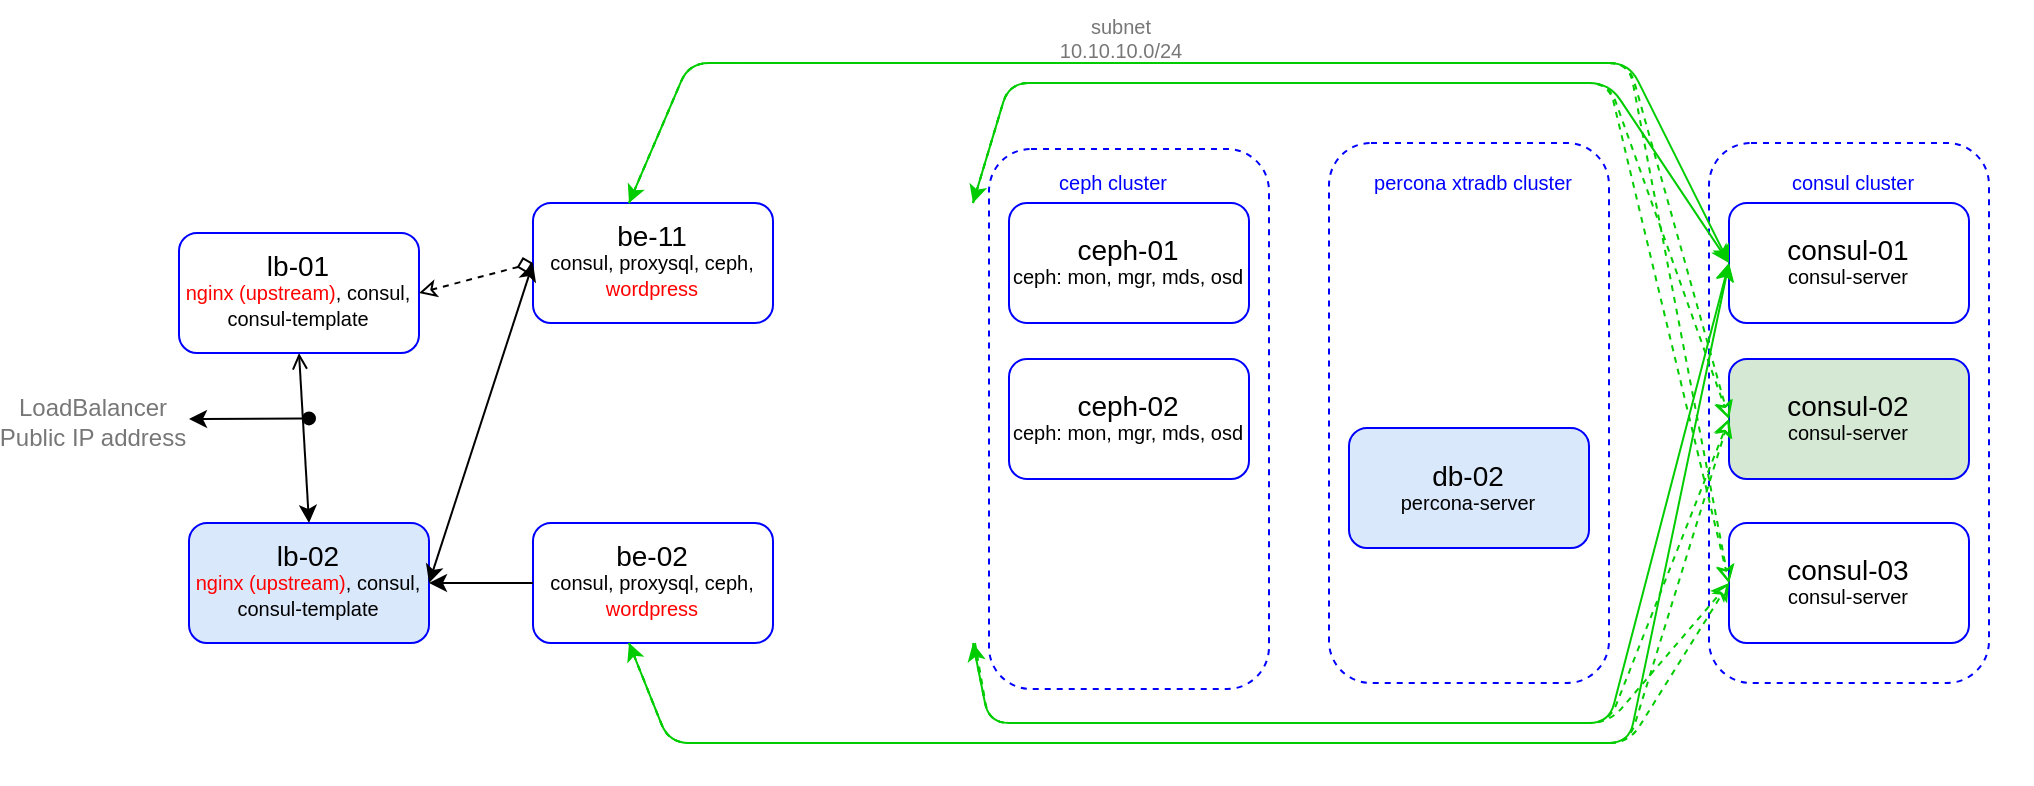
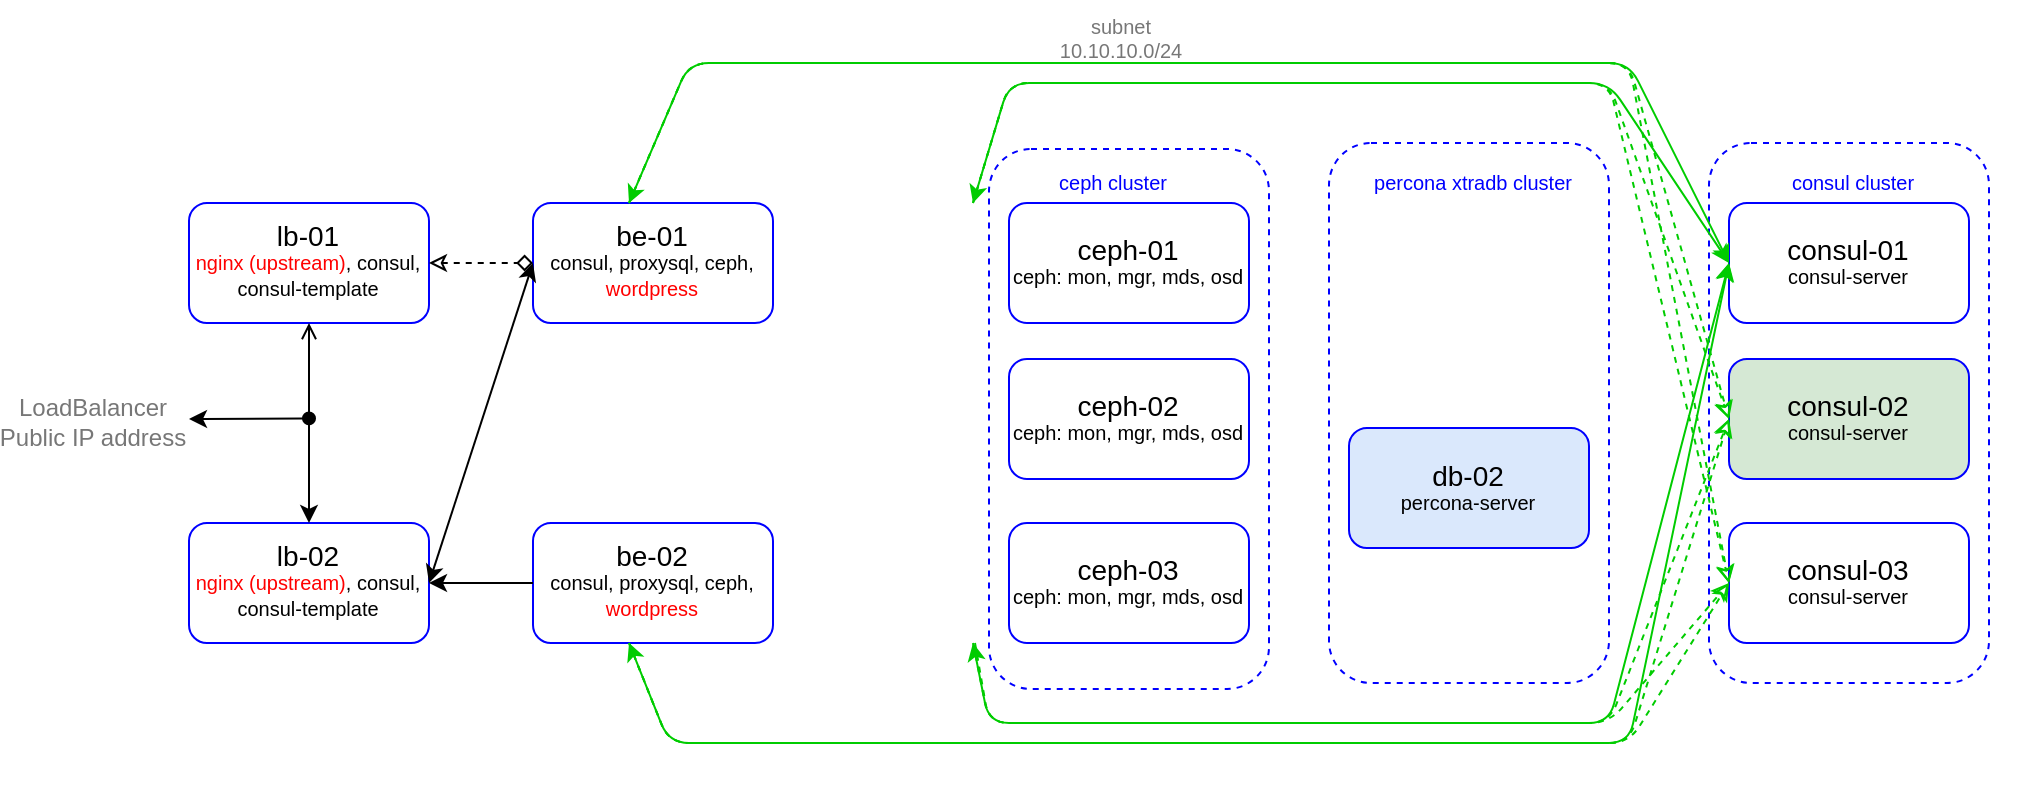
  <mxCell id="0" />
  <mxCell id="1" parent="0" />
  <mxCell id="2" value="" style="rounded=1;whiteSpace=wrap;html=1;strokeColor=#0000FF;dashed=1;fillColor=none;" parent="1" vertex="1"><mxGeometry x="828" width="140" height="270" as="geometry" y="71" /></mxCell>
- <mxCell id="3" value="&lt;p style=&quot;line-height: 100%&quot;&gt;&lt;span style=&quot;font-size: 14px&quot;&gt;be-11&lt;/span&gt;&lt;br&gt;&lt;span style=&quot;font-size: 10px&quot;&gt;consul, proxysql, ceph, &lt;font color=&quot;#ff0000&quot;&gt;wordpress&lt;/font&gt;&lt;/span&gt;&lt;br&gt;&lt;/p&gt;" style="rounded=1;whiteSpace=wrap;html=1;strokeColor=#0000FF;" parent="1" vertex="1"><mxGeometry x="240" y="101" width="120" height="60" as="geometry" /></mxCell>
- <mxCell id="4" value="&lt;p style=&quot;line-height: 100%&quot;&gt;&lt;span style=&quot;font-size: 14px&quot;&gt;lb-01&lt;/span&gt;&lt;br&gt;&lt;span style=&quot;font-size: 10px&quot;&gt;&lt;font color=&quot;#ff0000&quot;&gt;nginx (upstream)&lt;/font&gt;, consul, consul-template&lt;/span&gt;&lt;/p&gt;" style="rounded=1;whiteSpace=wrap;html=1;strokeColor=#0000FF;" parent="1" vertex="1"><mxGeometry x="63" y="116" width="120" height="60" as="geometry" /></mxCell>
+ <mxCell id="3" value="&lt;p style=&quot;line-height: 100%&quot;&gt;&lt;span style=&quot;font-size: 14px&quot;&gt;be-01&lt;/span&gt;&lt;br&gt;&lt;span style=&quot;font-size: 10px&quot;&gt;consul, proxysql, ceph, &lt;font color=&quot;#ff0000&quot;&gt;wordpress&lt;/font&gt;&lt;/span&gt;&lt;br&gt;&lt;/p&gt;" style="rounded=1;whiteSpace=wrap;html=1;strokeColor=#0000FF;" parent="1" vertex="1"><mxGeometry x="240" y="101" width="120" height="60" as="geometry" /></mxCell>
+ <mxCell id="4" value="&lt;p style=&quot;line-height: 100%&quot;&gt;&lt;span style=&quot;font-size: 14px&quot;&gt;lb-01&lt;/span&gt;&lt;br&gt;&lt;span style=&quot;font-size: 10px&quot;&gt;&lt;font color=&quot;#ff0000&quot;&gt;nginx (upstream)&lt;/font&gt;, consul, consul-template&lt;/span&gt;&lt;/p&gt;" style="rounded=1;whiteSpace=wrap;html=1;strokeColor=#0000FF;" parent="1" vertex="1"><mxGeometry y="101" width="120" height="60" as="geometry" x="68" /></mxCell>
  <mxCell id="5" value="&lt;p style=&quot;line-height: 100%&quot;&gt;&lt;span style=&quot;font-size: 14px&quot;&gt;be-02&lt;/span&gt;&lt;br&gt;&lt;span style=&quot;font-size: 10px&quot;&gt;consul, proxysql, ceph, &lt;font color=&quot;#ff0000&quot;&gt;wordpress&lt;/font&gt;&lt;/span&gt;&lt;br&gt;&lt;/p&gt;" style="rounded=1;whiteSpace=wrap;html=1;strokeColor=#0000FF;" parent="1" vertex="1"><mxGeometry x="240" y="261" width="120" height="60" as="geometry" /></mxCell>
  <mxCell id="6" value="&lt;font style=&quot;font-size: 10px&quot;&gt;subnet&lt;br&gt;10.10.10.0/24&lt;/font&gt;" style="edgeLabel;html=1;align=center;verticalAlign=middle;resizable=0;points=[];fontSize=8;fontColor=#777777;" parent="1" vertex="1" connectable="0"><mxGeometry x="538.002" y="20.995" as="geometry"><mxPoint x="-5" y="-2" as="offset" /></mxGeometry></mxCell>
- <mxCell id="7" value="&lt;p style=&quot;line-height: 100%&quot;&gt;&lt;span style=&quot;font-size: 14px&quot;&gt;lb-02&lt;/span&gt;&lt;br&gt;&lt;span style=&quot;font-size: 10px&quot;&gt;&lt;font color=&quot;#ff0000&quot;&gt;nginx (upstream)&lt;/font&gt;, consul, consul-template&lt;/span&gt;&lt;br&gt;&lt;/p&gt;" style="rounded=1;whiteSpace=wrap;html=1;strokeColor=#0000FF;fillColor=#dae8fc;" parent="1" vertex="1"><mxGeometry y="261" width="120" height="60" as="geometry" x="68" /></mxCell>
+ <mxCell id="7" value="&lt;p style=&quot;line-height: 100%&quot;&gt;&lt;span style=&quot;font-size: 14px&quot;&gt;lb-02&lt;/span&gt;&lt;br&gt;&lt;span style=&quot;font-size: 10px&quot;&gt;&lt;font color=&quot;#ff0000&quot;&gt;nginx (upstream)&lt;/font&gt;, consul, consul-template&lt;/span&gt;&lt;br&gt;&lt;/p&gt;" style="rounded=1;whiteSpace=wrap;html=1;strokeColor=#0000FF;" parent="1" vertex="1"><mxGeometry y="261" width="120" height="60" as="geometry" x="68" /></mxCell>
  <mxCell id="8" value="" style="endArrow=open;startArrow=classic;html=1;exitX=0.5;exitY=0;exitDx=0;exitDy=0;entryX=0.5;entryY=1;entryDx=0;entryDy=0;" parent="1" source="7" target="4" edge="1"><mxGeometry width="50" height="50" relative="1" as="geometry"><mxPoint x="158" y="191" as="sourcePoint" /><mxPoint x="208" y="141" as="targetPoint" /></mxGeometry></mxCell>
  <mxCell id="9" value="" style="endArrow=oval;html=1;startArrow=classic;startFill=1;endFill=1;" parent="1" edge="1"><mxGeometry width="50" height="50" relative="1" as="geometry"><mxPoint y="209" as="sourcePoint" x="68" /><mxPoint x="128" y="208.71" as="targetPoint" /></mxGeometry></mxCell>
  <mxCell id="10" value="" style="endArrow=none;startArrow=classic;html=1;exitX=1;exitY=0.5;exitDx=0;exitDy=0;entryX=0;entryY=0.5;entryDx=0;entryDy=0;" parent="1" source="7" target="5" edge="1"><mxGeometry width="50" height="50" relative="1" as="geometry"><mxPoint x="188" y="191" as="sourcePoint" /><mxPoint x="238" y="231" as="targetPoint" /></mxGeometry></mxCell>
  <mxCell id="11" value="" style="endArrow=classic;startArrow=classic;html=1;entryX=0;entryY=0.5;entryDx=0;entryDy=0;rounded=1;exitX=1;exitY=0.5;exitDx=0;exitDy=0;" parent="1" source="7" target="3" edge="1"><mxGeometry width="50" height="50" relative="1" as="geometry"><mxPoint x="188" y="231" as="sourcePoint" /><mxPoint x="228" y="131" as="targetPoint" /></mxGeometry></mxCell>
  <mxCell id="12" value="" style="endArrow=diamond;dashed=1;html=1;exitX=1;exitY=0.5;exitDx=0;exitDy=0;entryX=0;entryY=0.5;entryDx=0;entryDy=0;startArrow=classic;startFill=0;endFill=0;" parent="1" source="4" target="3" edge="1"><mxGeometry width="50" height="50" relative="1" as="geometry"><mxPoint x="318" y="191" as="sourcePoint" /><mxPoint x="218" y="111" as="targetPoint" /></mxGeometry></mxCell>
  <mxCell id="13" value="&lt;p style=&quot;line-height: 100%&quot;&gt;&lt;span style=&quot;font-size: 14px&quot;&gt;ceph-01&lt;/span&gt;&lt;br&gt;&lt;span style=&quot;font-size: 10px&quot;&gt;ceph: mon, mgr, mds, osd&lt;/span&gt;&lt;br&gt;&lt;/p&gt;" style="rounded=1;whiteSpace=wrap;html=1;strokeColor=#0000FF;" parent="1" vertex="1"><mxGeometry x="478" y="101" width="120" height="60" as="geometry" /></mxCell>
  <mxCell id="14" value="&lt;font style=&quot;font-size: 12px&quot;&gt;LoadBalancer&lt;br&gt;Public IP address&lt;/font&gt;" style="edgeLabel;html=1;align=center;verticalAlign=middle;resizable=0;points=[];fontSize=8;fontColor=#777777;" parent="1" vertex="1" connectable="0"><mxGeometry x="20.002" y="208.995" as="geometry"><mxPoint x="-1" y="2" as="offset" /></mxGeometry></mxCell>
  <mxCell id="15" value="&lt;p style=&quot;line-height: 100%&quot;&gt;&lt;font&gt;&lt;span style=&quot;font-size: 14px&quot;&gt;consul-02&lt;br&gt;&lt;/span&gt;&lt;/font&gt;&lt;span style=&quot;font-size: 10px&quot;&gt;consul-server&lt;/span&gt;&lt;/p&gt;" style="rounded=1;whiteSpace=wrap;html=1;strokeColor=#0000FF;fillColor=#d5e8d4;" parent="1" vertex="1"><mxGeometry x="838" y="179" width="120" height="60" as="geometry" /></mxCell>
  <mxCell id="16" value="&lt;p style=&quot;line-height: 100%&quot;&gt;&lt;font&gt;&lt;span style=&quot;font-size: 14px&quot;&gt;consul-01&lt;br&gt;&lt;/span&gt;&lt;/font&gt;&lt;span style=&quot;font-size: 10px&quot;&gt;consul-server&lt;/span&gt;&lt;/p&gt;" style="rounded=1;whiteSpace=wrap;html=1;strokeColor=#0000FF;" parent="1" vertex="1"><mxGeometry x="838" y="101" width="120" height="60" as="geometry" /></mxCell>
  <mxCell id="17" value="&lt;p style=&quot;line-height: 100%&quot;&gt;&lt;font&gt;&lt;span style=&quot;font-size: 14px&quot;&gt;consul-03&lt;br&gt;&lt;/span&gt;&lt;/font&gt;&lt;span style=&quot;font-size: 10px;&quot;&gt;consul-server&lt;/span&gt;&lt;/p&gt;" style="rounded=1;whiteSpace=wrap;html=1;strokeColor=#0000FF;" parent="1" vertex="1"><mxGeometry x="838" y="261" width="120" height="60" as="geometry" /></mxCell>
  <mxCell id="18" value="" style="endArrow=classic;html=1;exitX=0.5;exitY=0;exitDx=0;exitDy=0;entryX=0;entryY=0.5;entryDx=0;entryDy=0;strokeColor=#00CC00;startArrow=classic;startFill=1;" parent="1" target="16" edge="1"><mxGeometry width="50" height="50" relative="1" as="geometry"><mxPoint x="288" y="101" as="sourcePoint" /><mxPoint x="348" y="31" as="targetPoint" /><Array as="points"><mxPoint x="318" y="31" /><mxPoint x="788" y="31" /></Array></mxGeometry></mxCell>
  <mxCell id="19" value="" style="endArrow=classic;html=1;exitX=0.5;exitY=1;exitDx=0;exitDy=0;entryX=0;entryY=0.5;entryDx=0;entryDy=0;strokeColor=#00CC00;startArrow=classic;startFill=1;" parent="1" target="16" edge="1"><mxGeometry width="50" height="50" relative="1" as="geometry"><mxPoint x="288" y="321" as="sourcePoint" /><mxPoint x="816" y="461" as="targetPoint" /><Array as="points"><mxPoint x="308" y="371" /><mxPoint x="788" y="371" /></Array></mxGeometry></mxCell>
  <mxCell id="20" value="" style="endArrow=classic;html=1;exitX=0.5;exitY=0;exitDx=0;exitDy=0;strokeColor=#00CC00;entryX=0;entryY=0.5;entryDx=0;entryDy=0;startArrow=classic;startFill=1;" parent="1" target="16" edge="1"><mxGeometry width="50" height="50" relative="1" as="geometry"><mxPoint x="460" y="101" as="sourcePoint" /><mxPoint x="778" y="141" as="targetPoint" /><Array as="points"><mxPoint x="478" y="41" /><mxPoint x="778" y="41" /></Array></mxGeometry></mxCell>
  <mxCell id="21" value="" style="endArrow=classic;html=1;exitX=0.5;exitY=1;exitDx=0;exitDy=0;strokeColor=#00CC00;entryX=0;entryY=0.5;entryDx=0;entryDy=0;startArrow=classic;startFill=1;" parent="1" target="16" edge="1"><mxGeometry width="50" height="50" relative="1" as="geometry"><mxPoint x="460" y="321" as="sourcePoint" /><mxPoint x="788" y="181" as="targetPoint" /><Array as="points"><mxPoint x="468" y="361" /><mxPoint x="778" y="361" /></Array></mxGeometry></mxCell>
  <mxCell id="22" value="" style="endArrow=classic;html=1;exitX=0.5;exitY=0;exitDx=0;exitDy=0;entryX=0;entryY=0.5;entryDx=0;entryDy=0;strokeColor=#00CC00;dashed=1;endFill=0;" parent="1" target="15" edge="1"><mxGeometry width="50" height="50" relative="1" as="geometry"><mxPoint x="288" y="101" as="sourcePoint" /><mxPoint x="828" y="204" as="targetPoint" /><Array as="points"><mxPoint x="318" y="31" /><mxPoint x="788" y="31" /></Array></mxGeometry></mxCell>
  <mxCell id="23" value="" style="endArrow=classic;html=1;exitX=0.5;exitY=0;exitDx=0;exitDy=0;entryX=0;entryY=0.5;entryDx=0;entryDy=0;strokeColor=#00CC00;dashed=1;endFill=0;" parent="1" target="17" edge="1"><mxGeometry width="50" height="50" relative="1" as="geometry"><mxPoint x="288" y="101" as="sourcePoint" /><mxPoint x="828" y="281" as="targetPoint" /><Array as="points"><mxPoint x="318" y="31" /><mxPoint x="788" y="31" /></Array></mxGeometry></mxCell>
  <mxCell id="24" value="" style="endArrow=classic;html=1;exitX=0.5;exitY=0;exitDx=0;exitDy=0;strokeColor=#00CC00;dashed=1;endFill=0;entryX=0;entryY=0.5;entryDx=0;entryDy=0;" parent="1" target="15" edge="1"><mxGeometry width="50" height="50" relative="1" as="geometry"><mxPoint x="460" y="101" as="sourcePoint" /><mxPoint x="768" y="161" as="targetPoint" /><Array as="points"><mxPoint x="478" y="41" /><mxPoint x="778" y="41" /></Array></mxGeometry></mxCell>
  <mxCell id="25" value="" style="endArrow=classic;html=1;exitX=0.5;exitY=0;exitDx=0;exitDy=0;strokeColor=#00CC00;dashed=1;endFill=0;entryX=0;entryY=0.5;entryDx=0;entryDy=0;" parent="1" target="17" edge="1"><mxGeometry width="50" height="50" relative="1" as="geometry"><mxPoint x="460" y="101" as="sourcePoint" /><mxPoint x="798" y="271" as="targetPoint" /><Array as="points"><mxPoint x="478" y="41" /><mxPoint x="778" y="41" /></Array></mxGeometry></mxCell>
  <mxCell id="26" value="" style="endArrow=classic;html=1;exitX=0.5;exitY=1;exitDx=0;exitDy=0;strokeColor=#00CC00;dashed=1;endFill=0;entryX=0;entryY=0.5;entryDx=0;entryDy=0;" parent="1" target="15" edge="1"><mxGeometry width="50" height="50" relative="1" as="geometry"><mxPoint x="460" y="321" as="sourcePoint" /><mxPoint x="848" y="351" as="targetPoint" /><Array as="points"><mxPoint x="468" y="361" /><mxPoint x="778" y="361" /></Array></mxGeometry></mxCell>
  <mxCell id="27" value="" style="endArrow=classic;html=1;exitX=0.5;exitY=1;exitDx=0;exitDy=0;strokeColor=#00CC00;dashed=1;endFill=0;entryX=0;entryY=0.5;entryDx=0;entryDy=0;" parent="1" target="17" edge="1"><mxGeometry width="50" height="50" relative="1" as="geometry"><mxPoint x="461" y="321" as="sourcePoint" /><mxPoint x="799" y="311" as="targetPoint" /><Array as="points"><mxPoint x="468" y="361" /><mxPoint x="778" y="361" /></Array></mxGeometry></mxCell>
  <mxCell id="28" value="" style="endArrow=classic;html=1;exitX=0.5;exitY=1;exitDx=0;exitDy=0;strokeColor=#00CC00;dashed=1;endFill=0;entryX=0;entryY=0.5;entryDx=0;entryDy=0;" parent="1" target="15" edge="1"><mxGeometry width="50" height="50" relative="1" as="geometry"><mxPoint x="288" y="321" as="sourcePoint" /><mxPoint x="968" y="251" as="targetPoint" /><Array as="points"><mxPoint x="308" y="371" /><mxPoint x="788" y="371" /></Array></mxGeometry></mxCell>
  <mxCell id="29" value="" style="endArrow=classic;html=1;exitX=0.5;exitY=1;exitDx=0;exitDy=0;strokeColor=#00CC00;dashed=1;endFill=0;entryX=0;entryY=0.5;entryDx=0;entryDy=0;" parent="1" target="17" edge="1"><mxGeometry width="50" height="50" relative="1" as="geometry"><mxPoint x="288" y="321" as="sourcePoint" /><mxPoint x="808" y="331" as="targetPoint" /><Array as="points"><mxPoint x="308" y="371" /><mxPoint x="788" y="371" /></Array></mxGeometry></mxCell>
  <mxCell id="30" value="&lt;span style=&quot;font-size: 10px;&quot;&gt;&lt;font color=&quot;#0000ff&quot;&gt;consul cluster&lt;/font&gt;&lt;/span&gt;" style="edgeLabel;html=1;align=center;verticalAlign=middle;resizable=0;points=[];fontSize=8;fontColor=#777777;" parent="1" vertex="1" connectable="0"><mxGeometry x="898.002" y="90.995" as="geometry"><mxPoint x="1" as="offset" /></mxGeometry></mxCell>
  <mxCell id="31" value="&lt;p style=&quot;line-height: 100%&quot;&gt;&lt;font&gt;&lt;span style=&quot;font-size: 14px&quot;&gt;db-02&lt;br&gt;&lt;/span&gt;&lt;/font&gt;&lt;span style=&quot;font-size: 10px&quot;&gt;percona-server&lt;/span&gt;&lt;br&gt;&lt;/p&gt;" style="rounded=1;whiteSpace=wrap;html=1;strokeColor=#0000FF;fillColor=#dae8fc;" vertex="1" parent="1"><mxGeometry x="648" y="213.5" width="120" height="60" as="geometry" /></mxCell>
  <mxCell id="32" value="&lt;p style=&quot;line-height: 100%&quot;&gt;&lt;span style=&quot;font-size: 14px&quot;&gt;ceph-02&lt;/span&gt;&lt;br&gt;&lt;span style=&quot;font-size: 10px&quot;&gt;ceph: mon, mgr, mds, osd&lt;/span&gt;&lt;br&gt;&lt;/p&gt;" style="rounded=1;whiteSpace=wrap;html=1;strokeColor=#0000FF;" vertex="1" parent="1"><mxGeometry x="478" y="179" width="120" height="60" as="geometry" /></mxCell>
+ <mxCell id="33" value="&lt;p style=&quot;line-height: 100%&quot;&gt;&lt;span style=&quot;font-size: 14px&quot;&gt;ceph-03&lt;/span&gt;&lt;br&gt;&lt;span style=&quot;font-size: 10px&quot;&gt;ceph: mon, mgr, mds, osd&lt;/span&gt;&lt;br&gt;&lt;/p&gt;" style="rounded=1;whiteSpace=wrap;html=1;strokeColor=#0000FF;" vertex="1" parent="1"><mxGeometry x="478" y="261" width="120" height="60" as="geometry" /></mxCell>
  <mxCell id="34" value="" style="rounded=1;whiteSpace=wrap;html=1;strokeColor=#0000FF;dashed=1;fillColor=none;" vertex="1" parent="1"><mxGeometry x="468" y="74" width="140" height="270" as="geometry" /></mxCell>
  <mxCell id="35" value="" style="rounded=1;whiteSpace=wrap;html=1;strokeColor=#0000FF;dashed=1;fillColor=none;" vertex="1" parent="1"><mxGeometry x="638" width="140" height="270" as="geometry" y="71" /></mxCell>
  <mxCell id="36" value="&lt;span style=&quot;font-size: 10px;&quot;&gt;&lt;font color=&quot;#0000ff&quot;&gt;percona xtradb cluster&lt;/font&gt;&lt;/span&gt;" style="edgeLabel;html=1;align=center;verticalAlign=middle;resizable=0;points=[];fontSize=8;fontColor=#777777;" vertex="1" connectable="0" parent="1"><mxGeometry x="708.002" y="90.995" as="geometry"><mxPoint x="1" as="offset" /></mxGeometry></mxCell>
  <mxCell id="37" value="&lt;span style=&quot;font-size: 10px;&quot;&gt;&lt;font color=&quot;#0000ff&quot;&gt;ceph cluster&lt;/font&gt;&lt;/span&gt;" style="edgeLabel;html=1;align=center;verticalAlign=middle;resizable=0;points=[];fontSize=8;fontColor=#777777;" vertex="1" connectable="0" parent="1"><mxGeometry x="528.002" y="90.995" as="geometry"><mxPoint x="1" as="offset" /></mxGeometry></mxCell>
